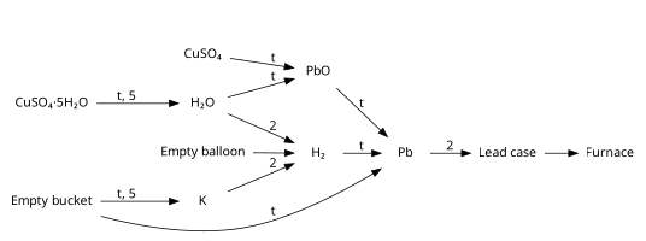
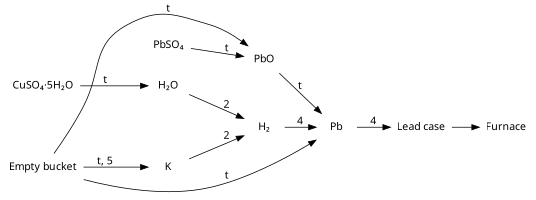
  digraph {
    fontname="Noto Sans"
    rankdir=LR
    node [fontname="Noto Sans" shape=none]
    edge [fontname="Noto Sans"]
-   "PbSO₄" [label="CuSO₄"]
+   "PbSO₄"
    PbO
    Pb
    "Lead case"
    "Empty bucket"
    K
    "H₂O"
    "H₂"
    "CuSO₄·5H₂O"
-   "Empty balloon"
    Furnace
    "PbSO₄" -> PbO [label=t]
    PbO -> Pb [label=t]
-   Pb -> "Lead case" [label=2]
+   Pb -> "Lead case" [label=4]
    "Lead case" -> Furnace
-   "H₂O" -> PbO [label=t]
+   "Empty bucket" -> PbO [label=t]
    "Empty bucket" -> Pb [label=t]
    "Empty bucket" -> K [label="t, 5"]
    K -> "H₂" [label=2]
    "H₂O" -> "H₂" [label=2]
-   "H₂" -> Pb [label=t]
-   "CuSO₄·5H₂O" -> "H₂O" [label="t, 5"]
-   "Empty balloon" -> "H₂"
+   "H₂" -> Pb [label=4]
+   "CuSO₄·5H₂O" -> "H₂O" [label=t]
  }
